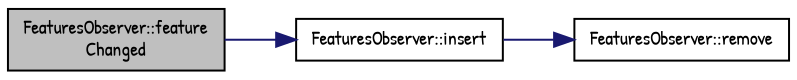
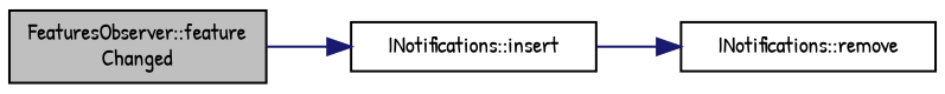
  digraph {
    fontname="Patrick Hand"
    rankdir=LR
    node [color=black fillcolor=white fontname="Patrick Hand" fontsize=10 shape=record style=filled]
    edge [color=midnightblue fontname="Patrick Hand" fontsize=10 labelfontname=Helvetica labelfontsize=10 style=solid]
    n1 [fillcolor=grey75 fontcolor=black height=0.2 label="FeaturesObserver::feature\lChanged" width=0.4]
-   n2 [height=0.2 label="FeaturesObserver::insert" width=0.4]
-   n3 [height=0.2 label="FeaturesObserver::remove" width=0.4]
+   n2 [height=0.2 label="INotifications::insert" width=0.4]
+   n3 [height=0.2 label="INotifications::remove" width=0.4]
    n1 -> n2
    n2 -> n3
  }
